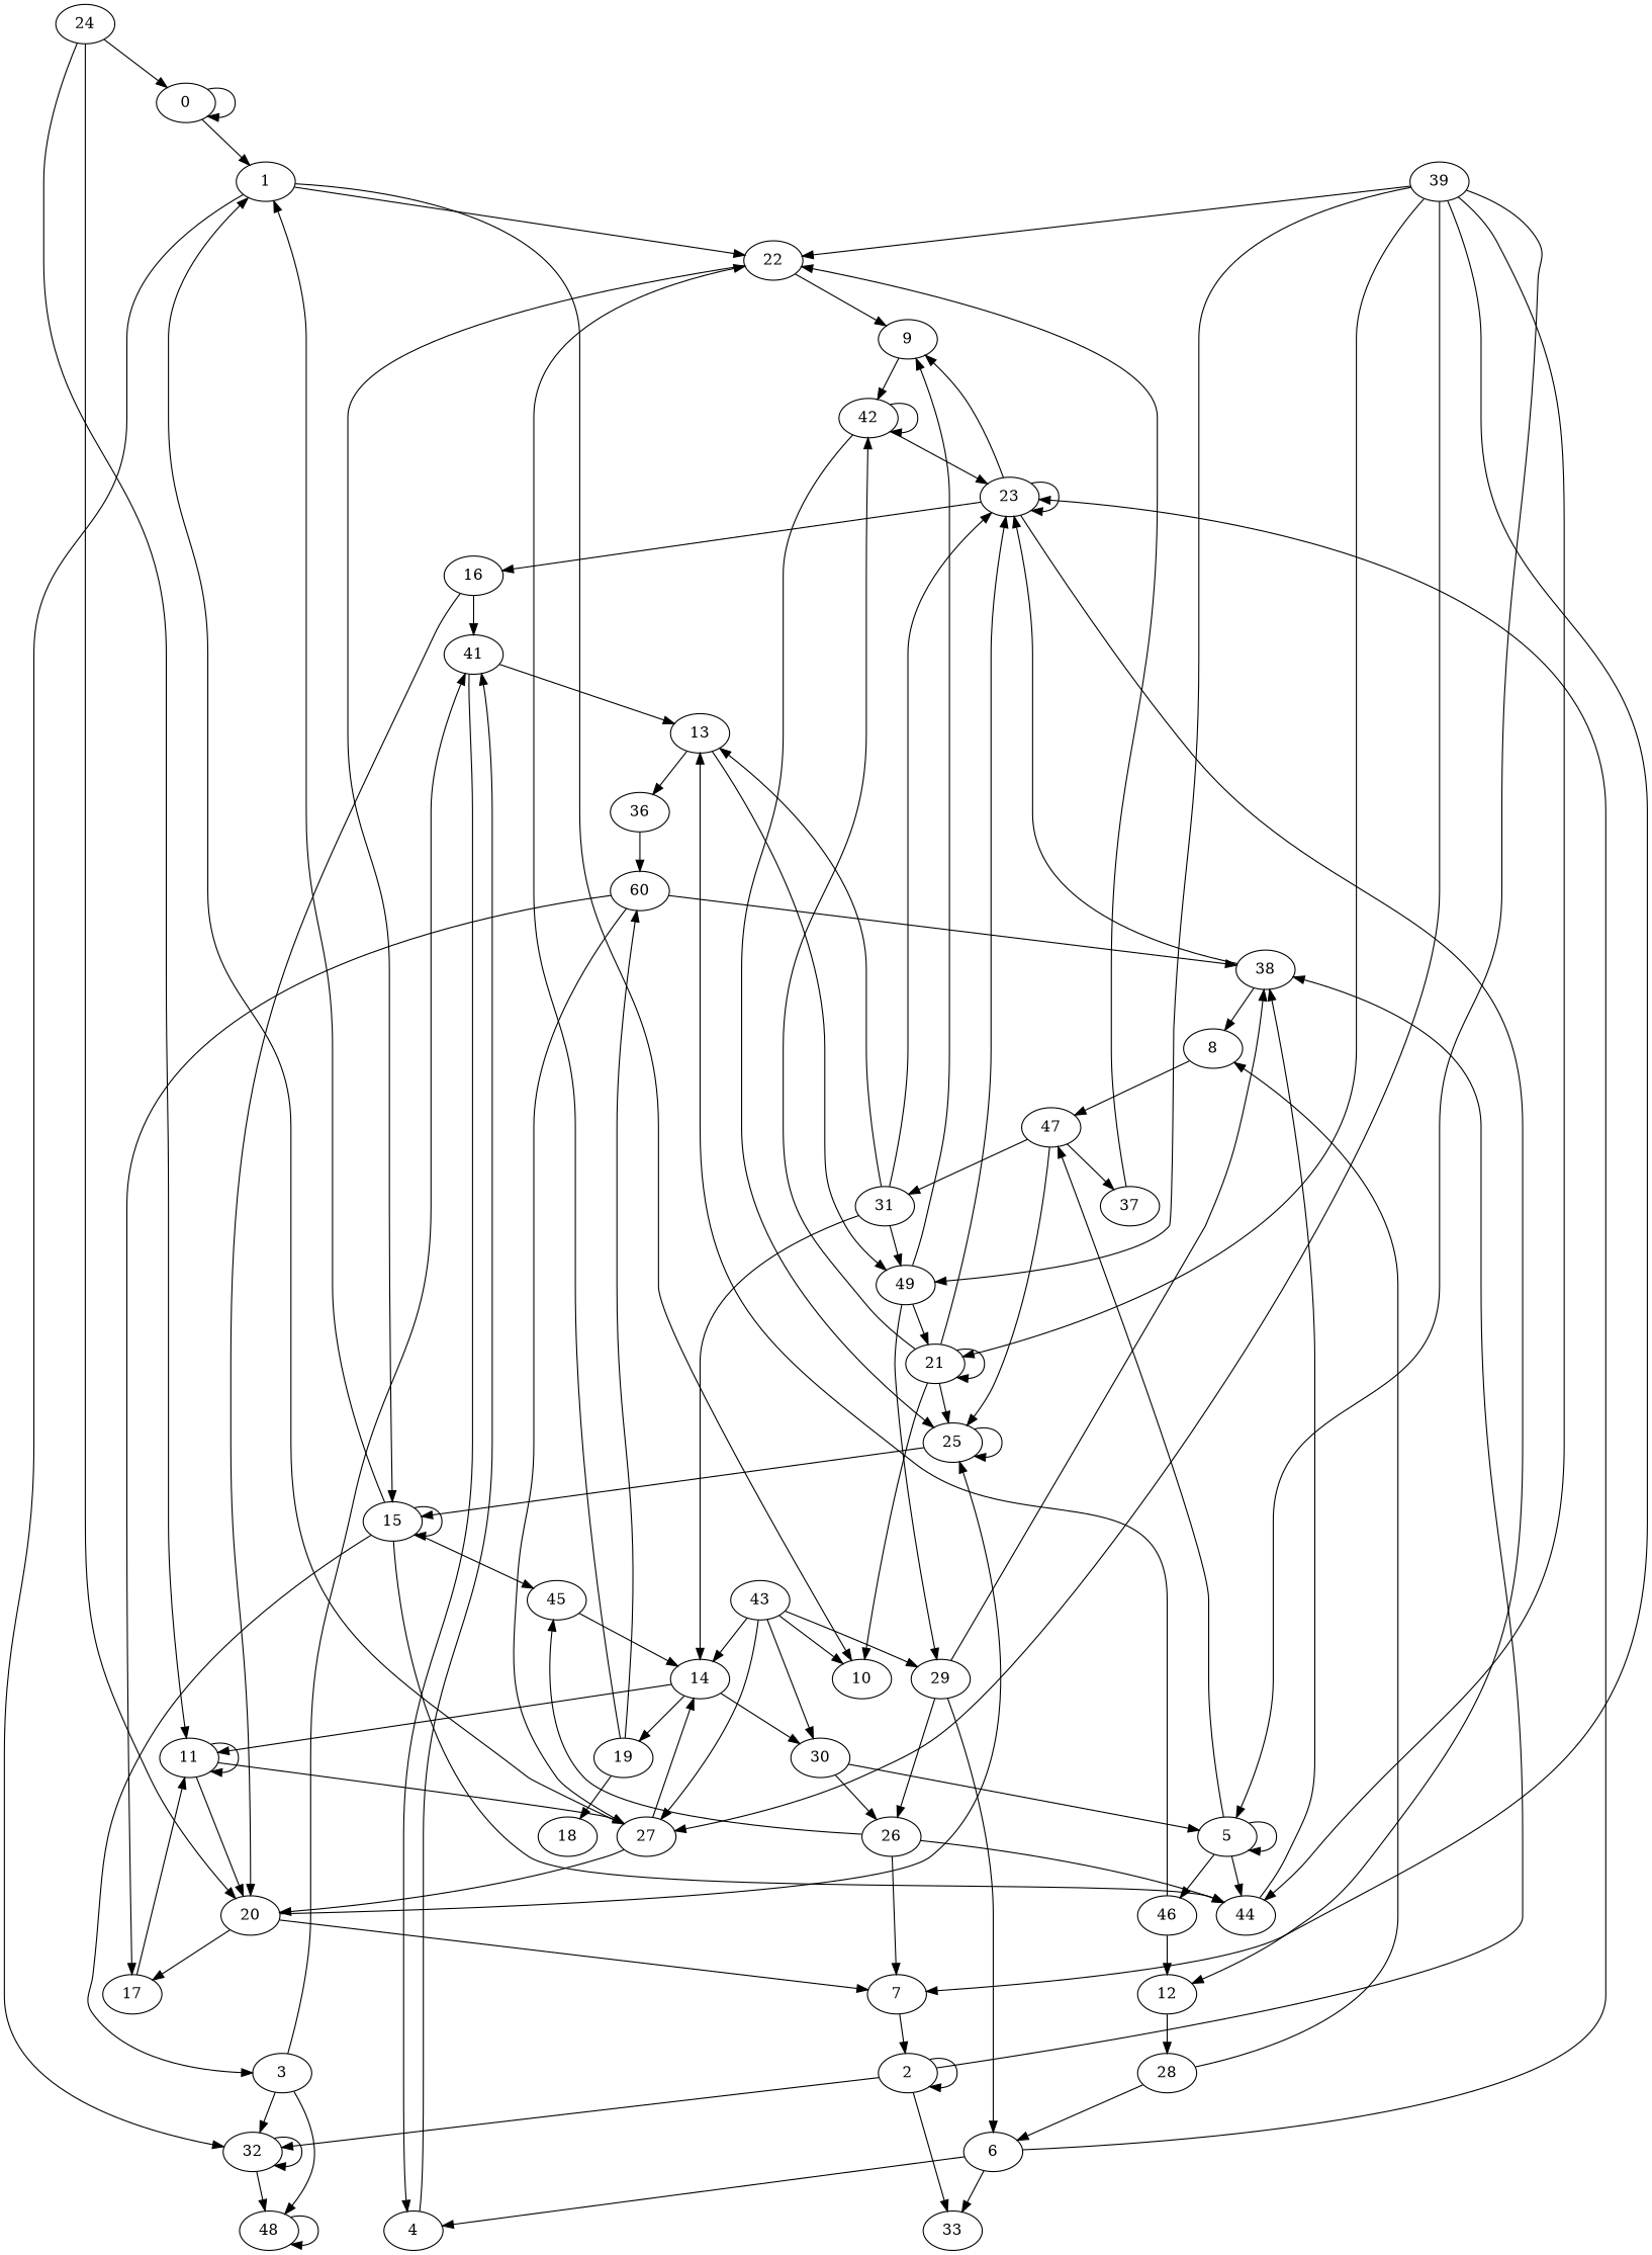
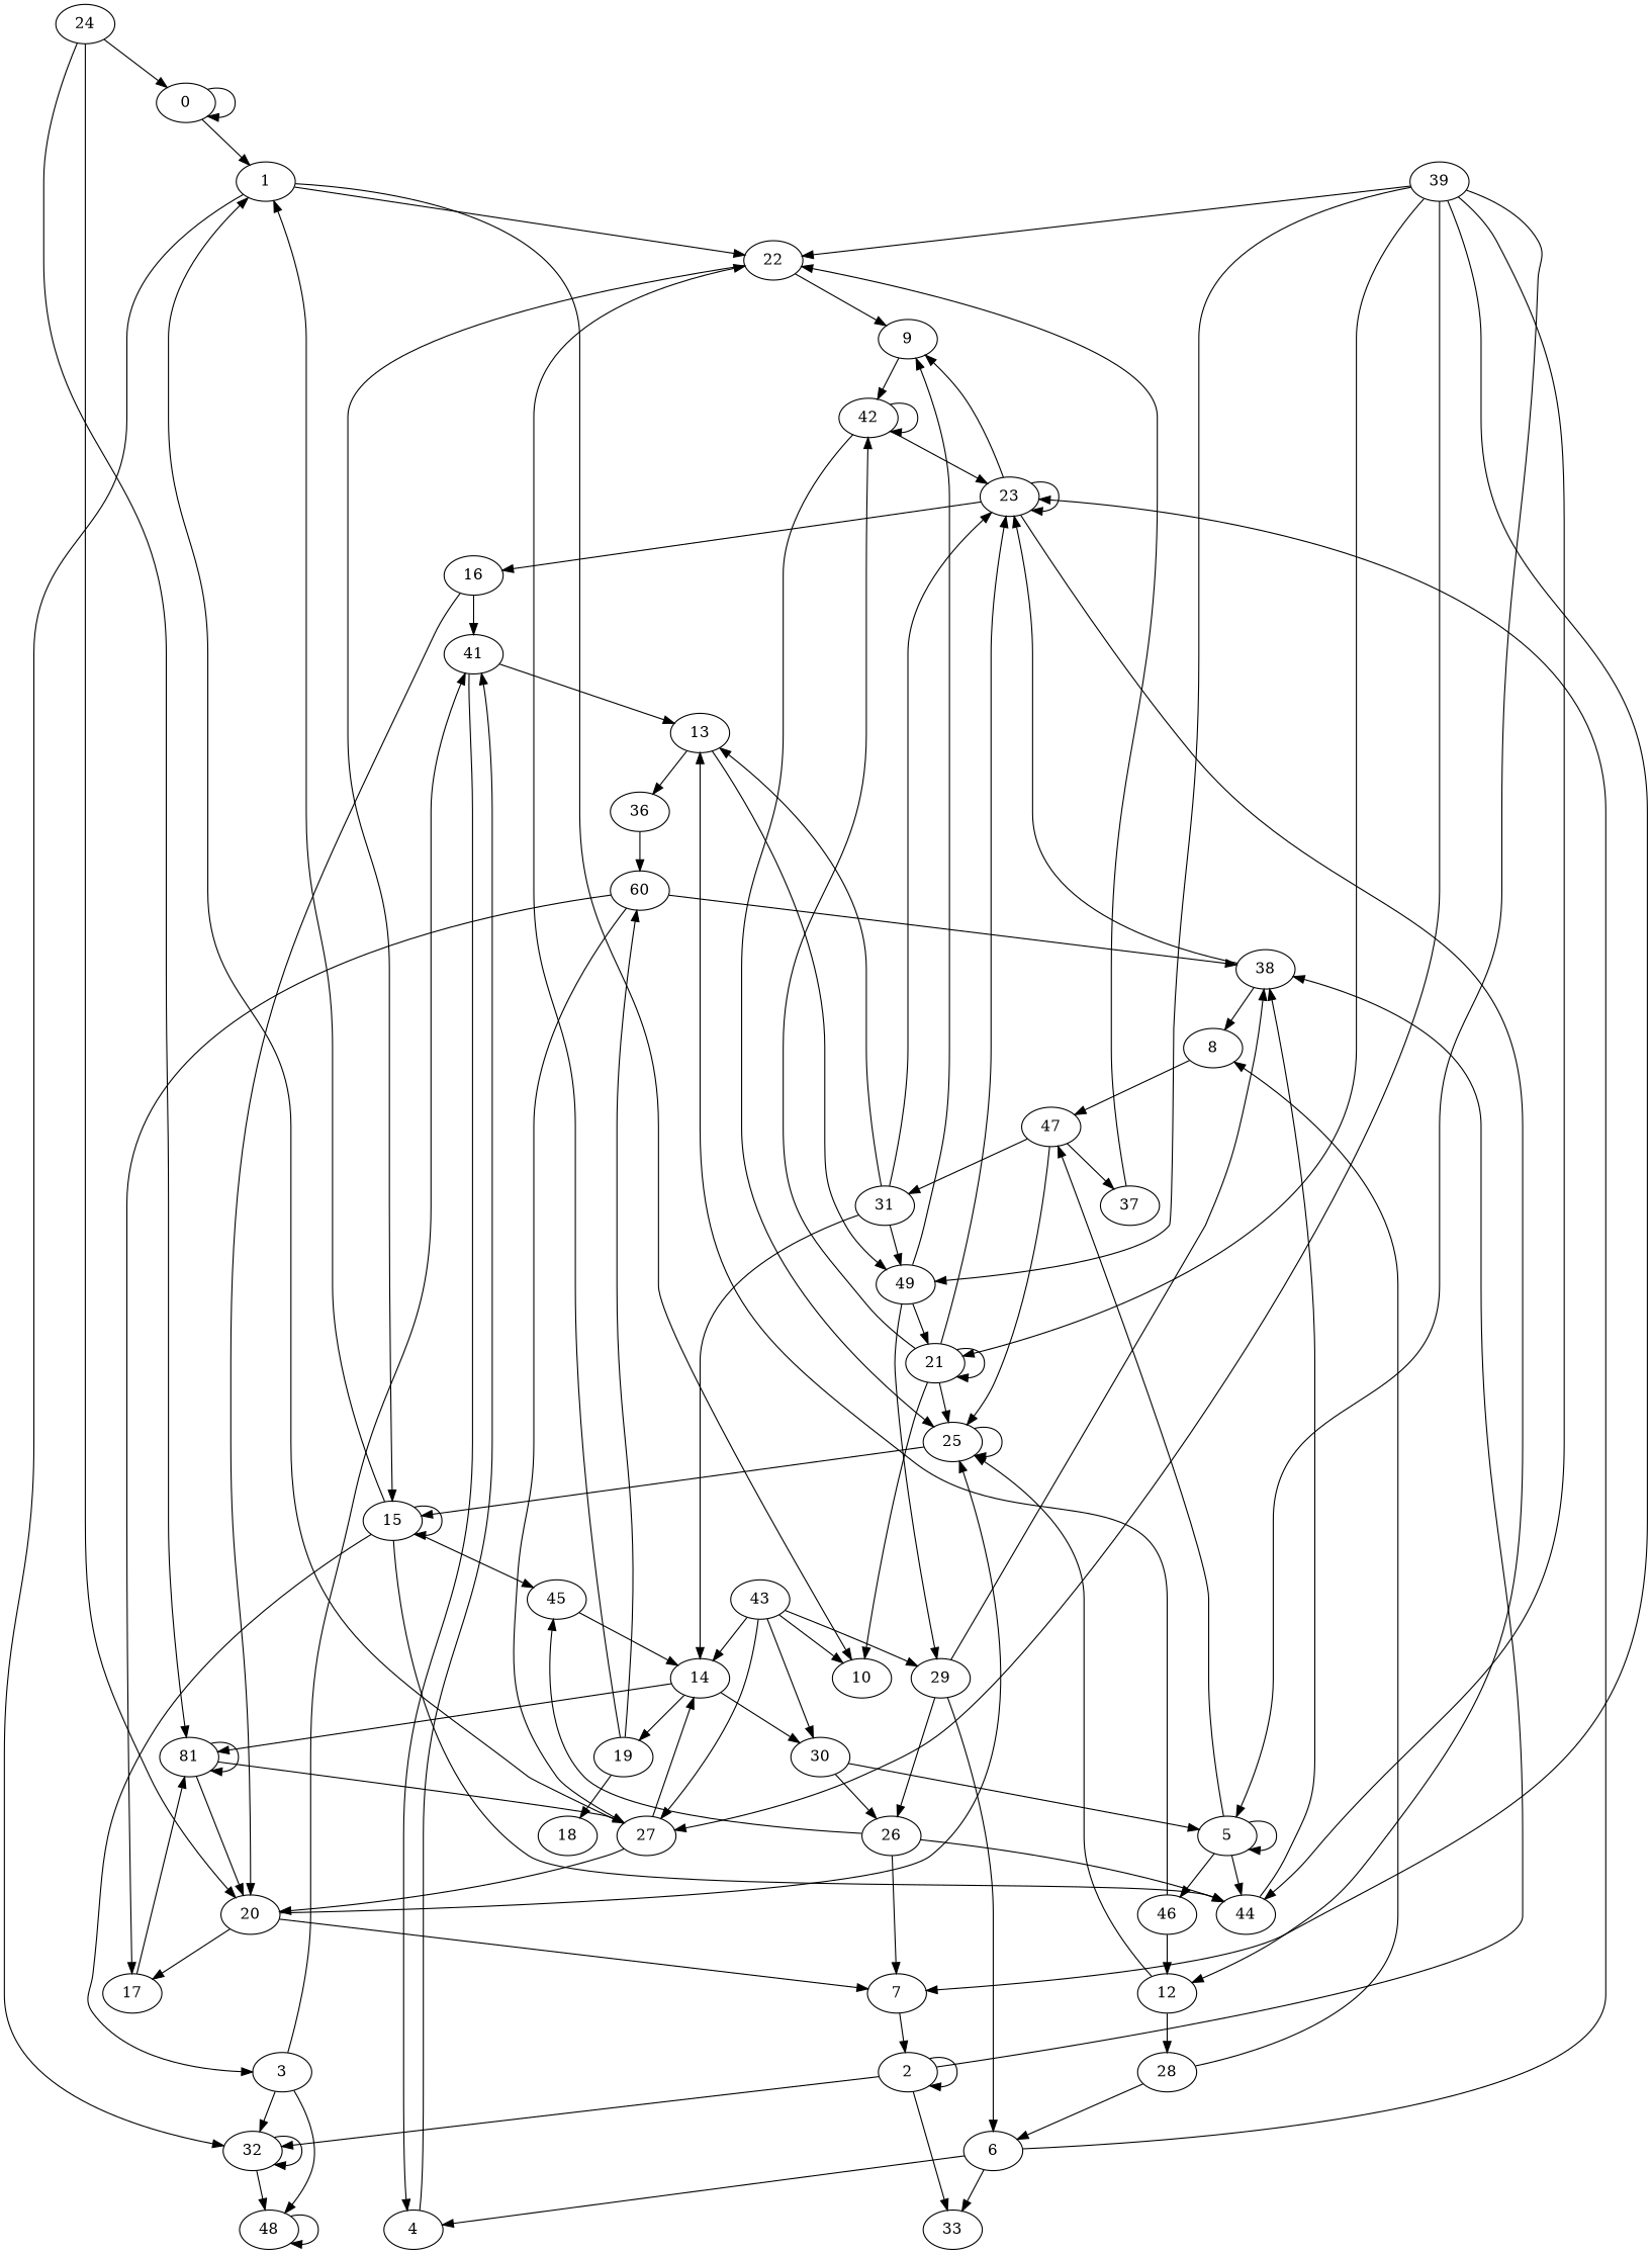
  digraph {
    edge [weight=1]
    0
    1
    10
    22
    32
    9
    15
    48
    2
    33
    38
    23
    8
    3
    41
    4
    13
    5
    44
    46
    47
    12
    25
    31
    37
    6
    16
    7
    42
-   11
+   11 [label=81]
    20
    27
    17
    14
    28
    36
    49
    n38 [label=60]
    21
    29
    19
    30
    18
    26
    45
    24
    39
    43
    0 -> 0 [weight=""]
    0 -> 1
    1 -> 10
    1 -> 22
    1 -> 32
    22 -> 9
    22 -> 15
    32 -> 32 [weight=""]
    32 -> 48
    9 -> 42
    15 -> 1
    15 -> 15 [weight=""]
    15 -> 3
    15 -> 44
    15 -> 45
    48 -> 48 [weight=""]
    2 -> 32
    2 -> 2 [weight=""]
    2 -> 33
    2 -> 38
    38 -> 23
    38 -> 8
    23 -> 9
    23 -> 23 [weight=""]
    23 -> 12
    23 -> 16
    8 -> 47
    3 -> 32
    3 -> 48
    3 -> 41
    41 -> 4
    41 -> 13
    4 -> 41
    13 -> 36
    13 -> 49
    5 -> 5 [weight=""]
    5 -> 44
    5 -> 46
    5 -> 47
    44 -> 38
    46 -> 13
    46 -> 12
    47 -> 25
    47 -> 31
    47 -> 37
+   12 -> 25
    12 -> 28
    25 -> 15
    25 -> 25 [weight=""]
    31 -> 23
    31 -> 13
    31 -> 14
    31 -> 49
    37 -> 22
    6 -> 33
    6 -> 23
    6 -> 4
    16 -> 41
    16 -> 20
    7 -> 2
    42 -> 23
    42 -> 25
    42 -> 42 [weight=""]
    11 -> 11 [weight=""]
    11 -> 20
    11 -> 27
    20 -> 25
    20 -> 7
    20 -> 17
    27 -> 1
    27 -> 20
    27 -> 14
    17 -> 11
    14 -> 11
    14 -> 19
    14 -> 30
    28 -> 8
    28 -> 6
    36 -> n38
    49 -> 9
    49 -> 21
    49 -> 29
    n38 -> 38
    n38 -> 27
    n38 -> 17
    21 -> 10
    21 -> 23
    21 -> 25
    21 -> 42
    21 -> 21 [weight=""]
    29 -> 38
    29 -> 6
    29 -> 26
    19 -> 22
    19 -> n38
    19 -> 18
    30 -> 5
    30 -> 26
    26 -> 44
    26 -> 7
    26 -> 45
    45 -> 14
    24 -> 0
    24 -> 11
    24 -> 20
    39 -> 22
    39 -> 5
    39 -> 44
    39 -> 7
    39 -> 27
    39 -> 49
    39 -> 21
    43 -> 10
    43 -> 27
    43 -> 14
    43 -> 29
    43 -> 30
  }
